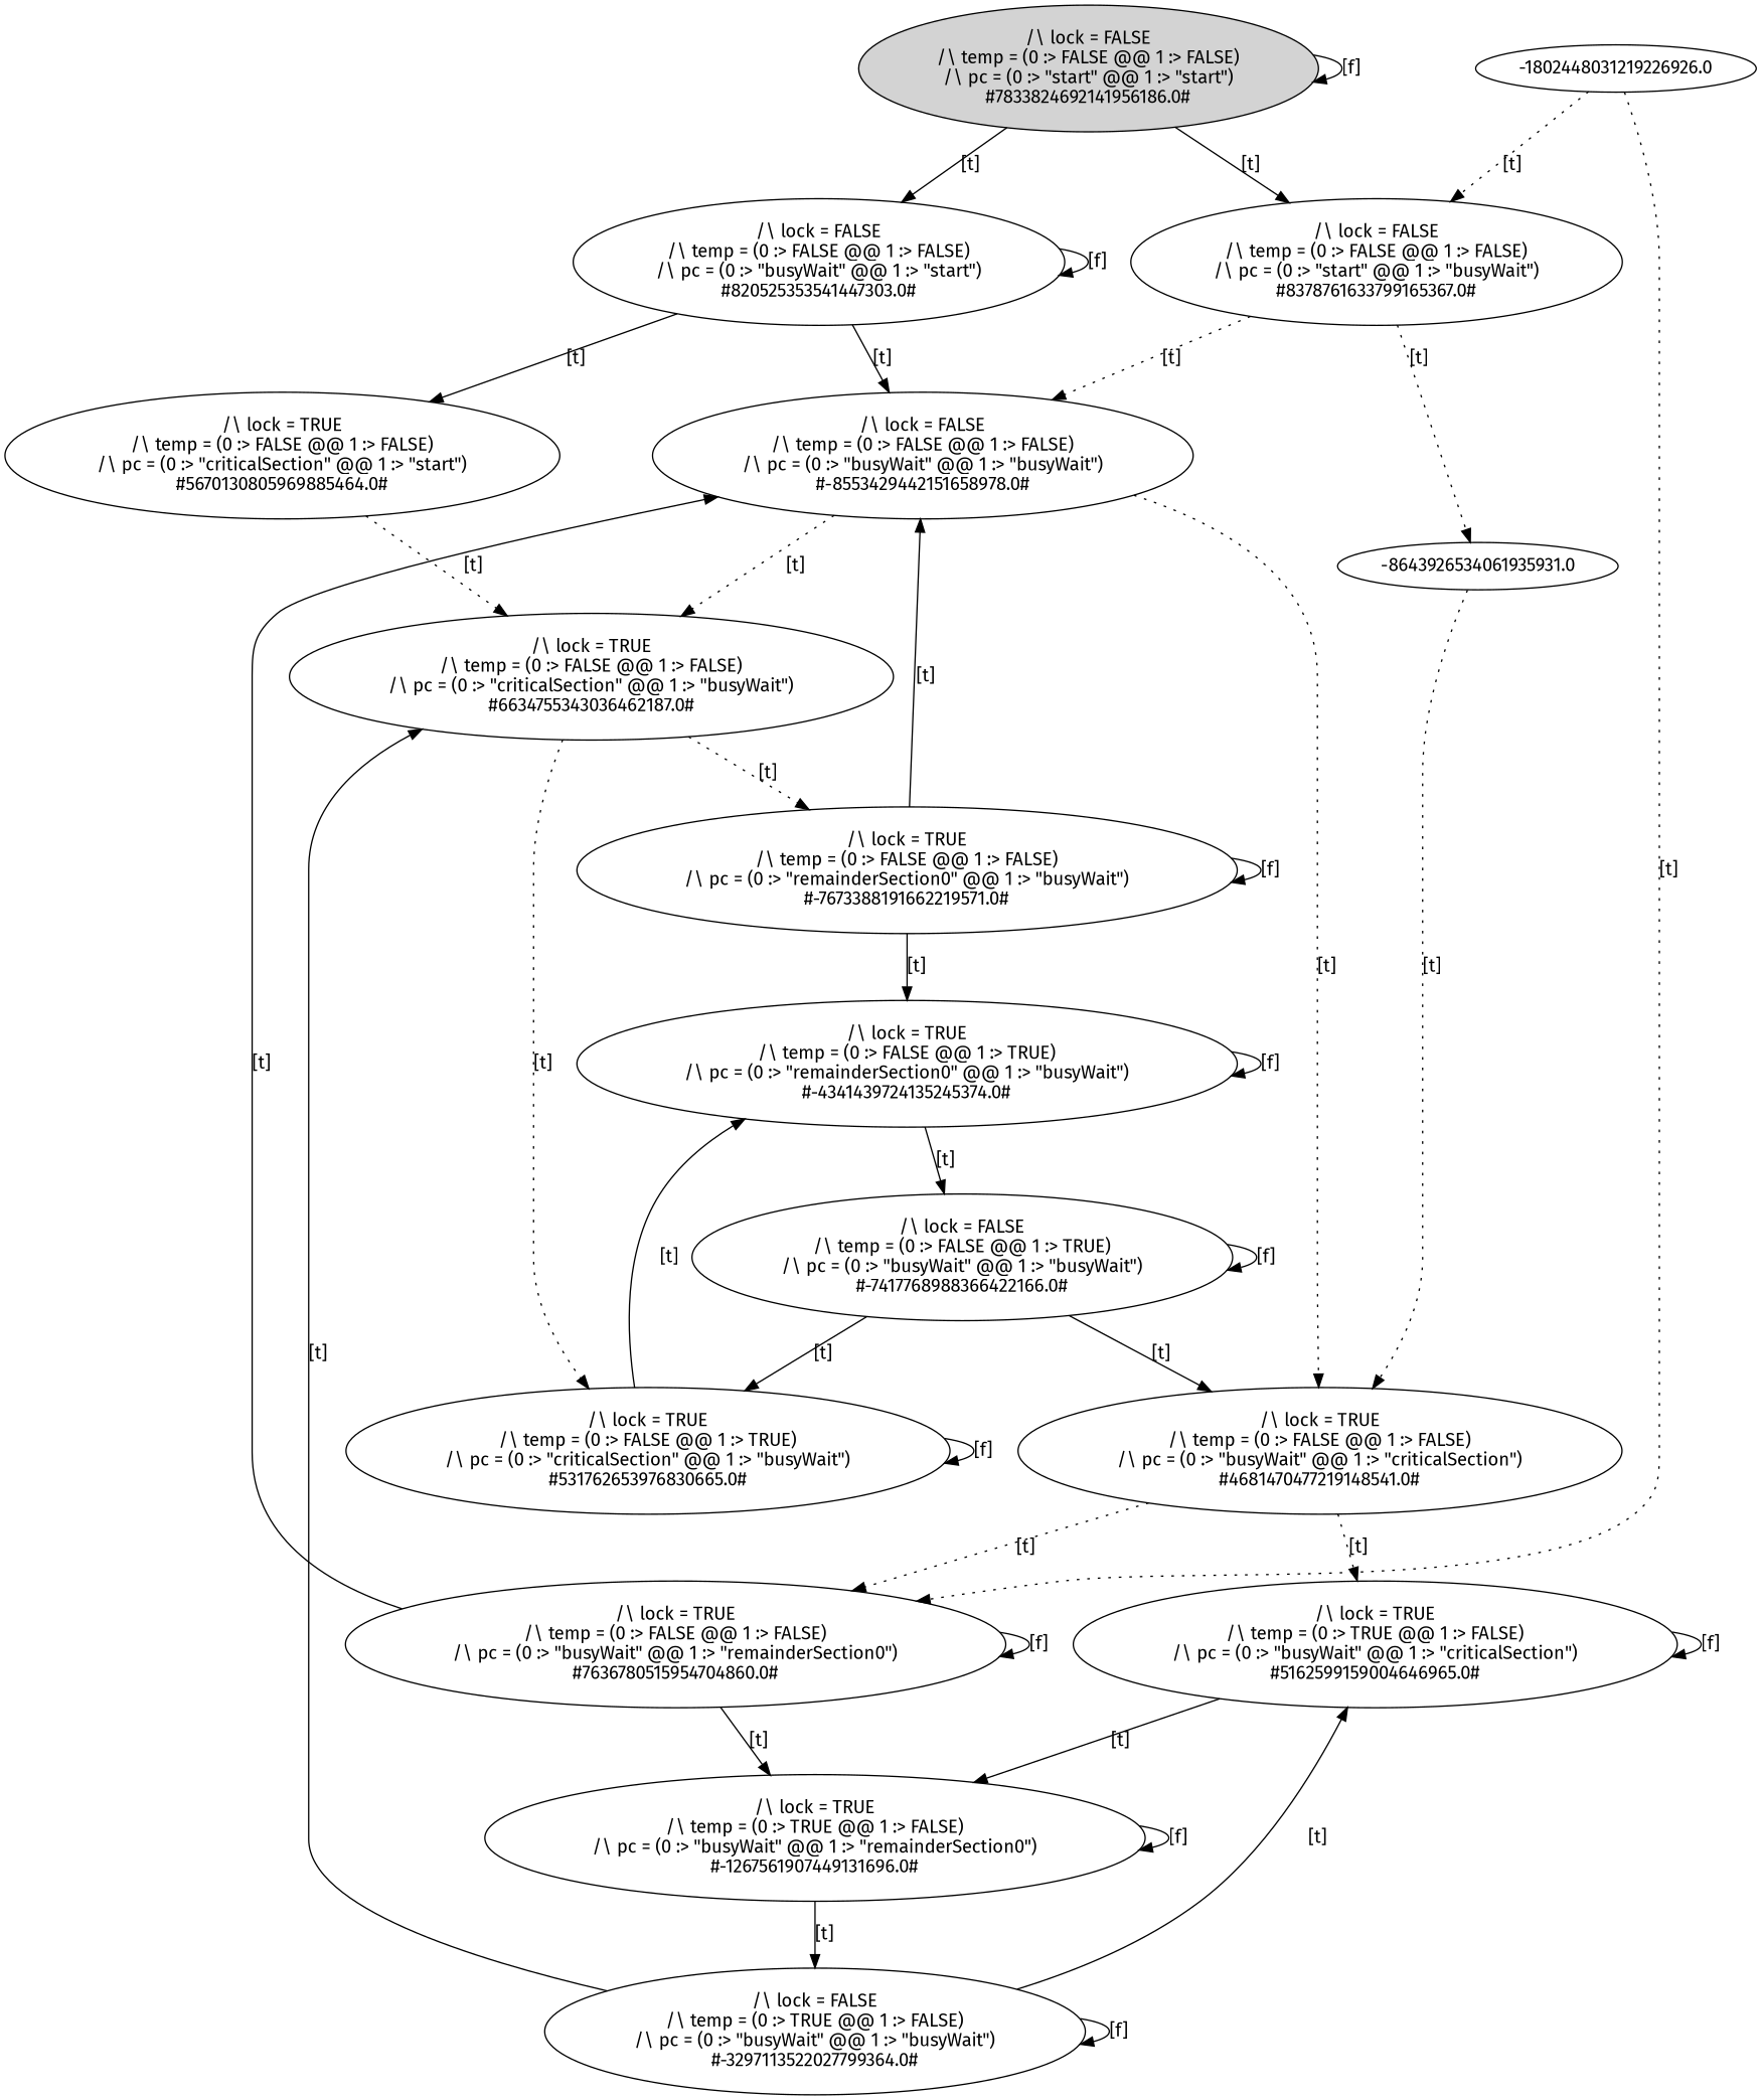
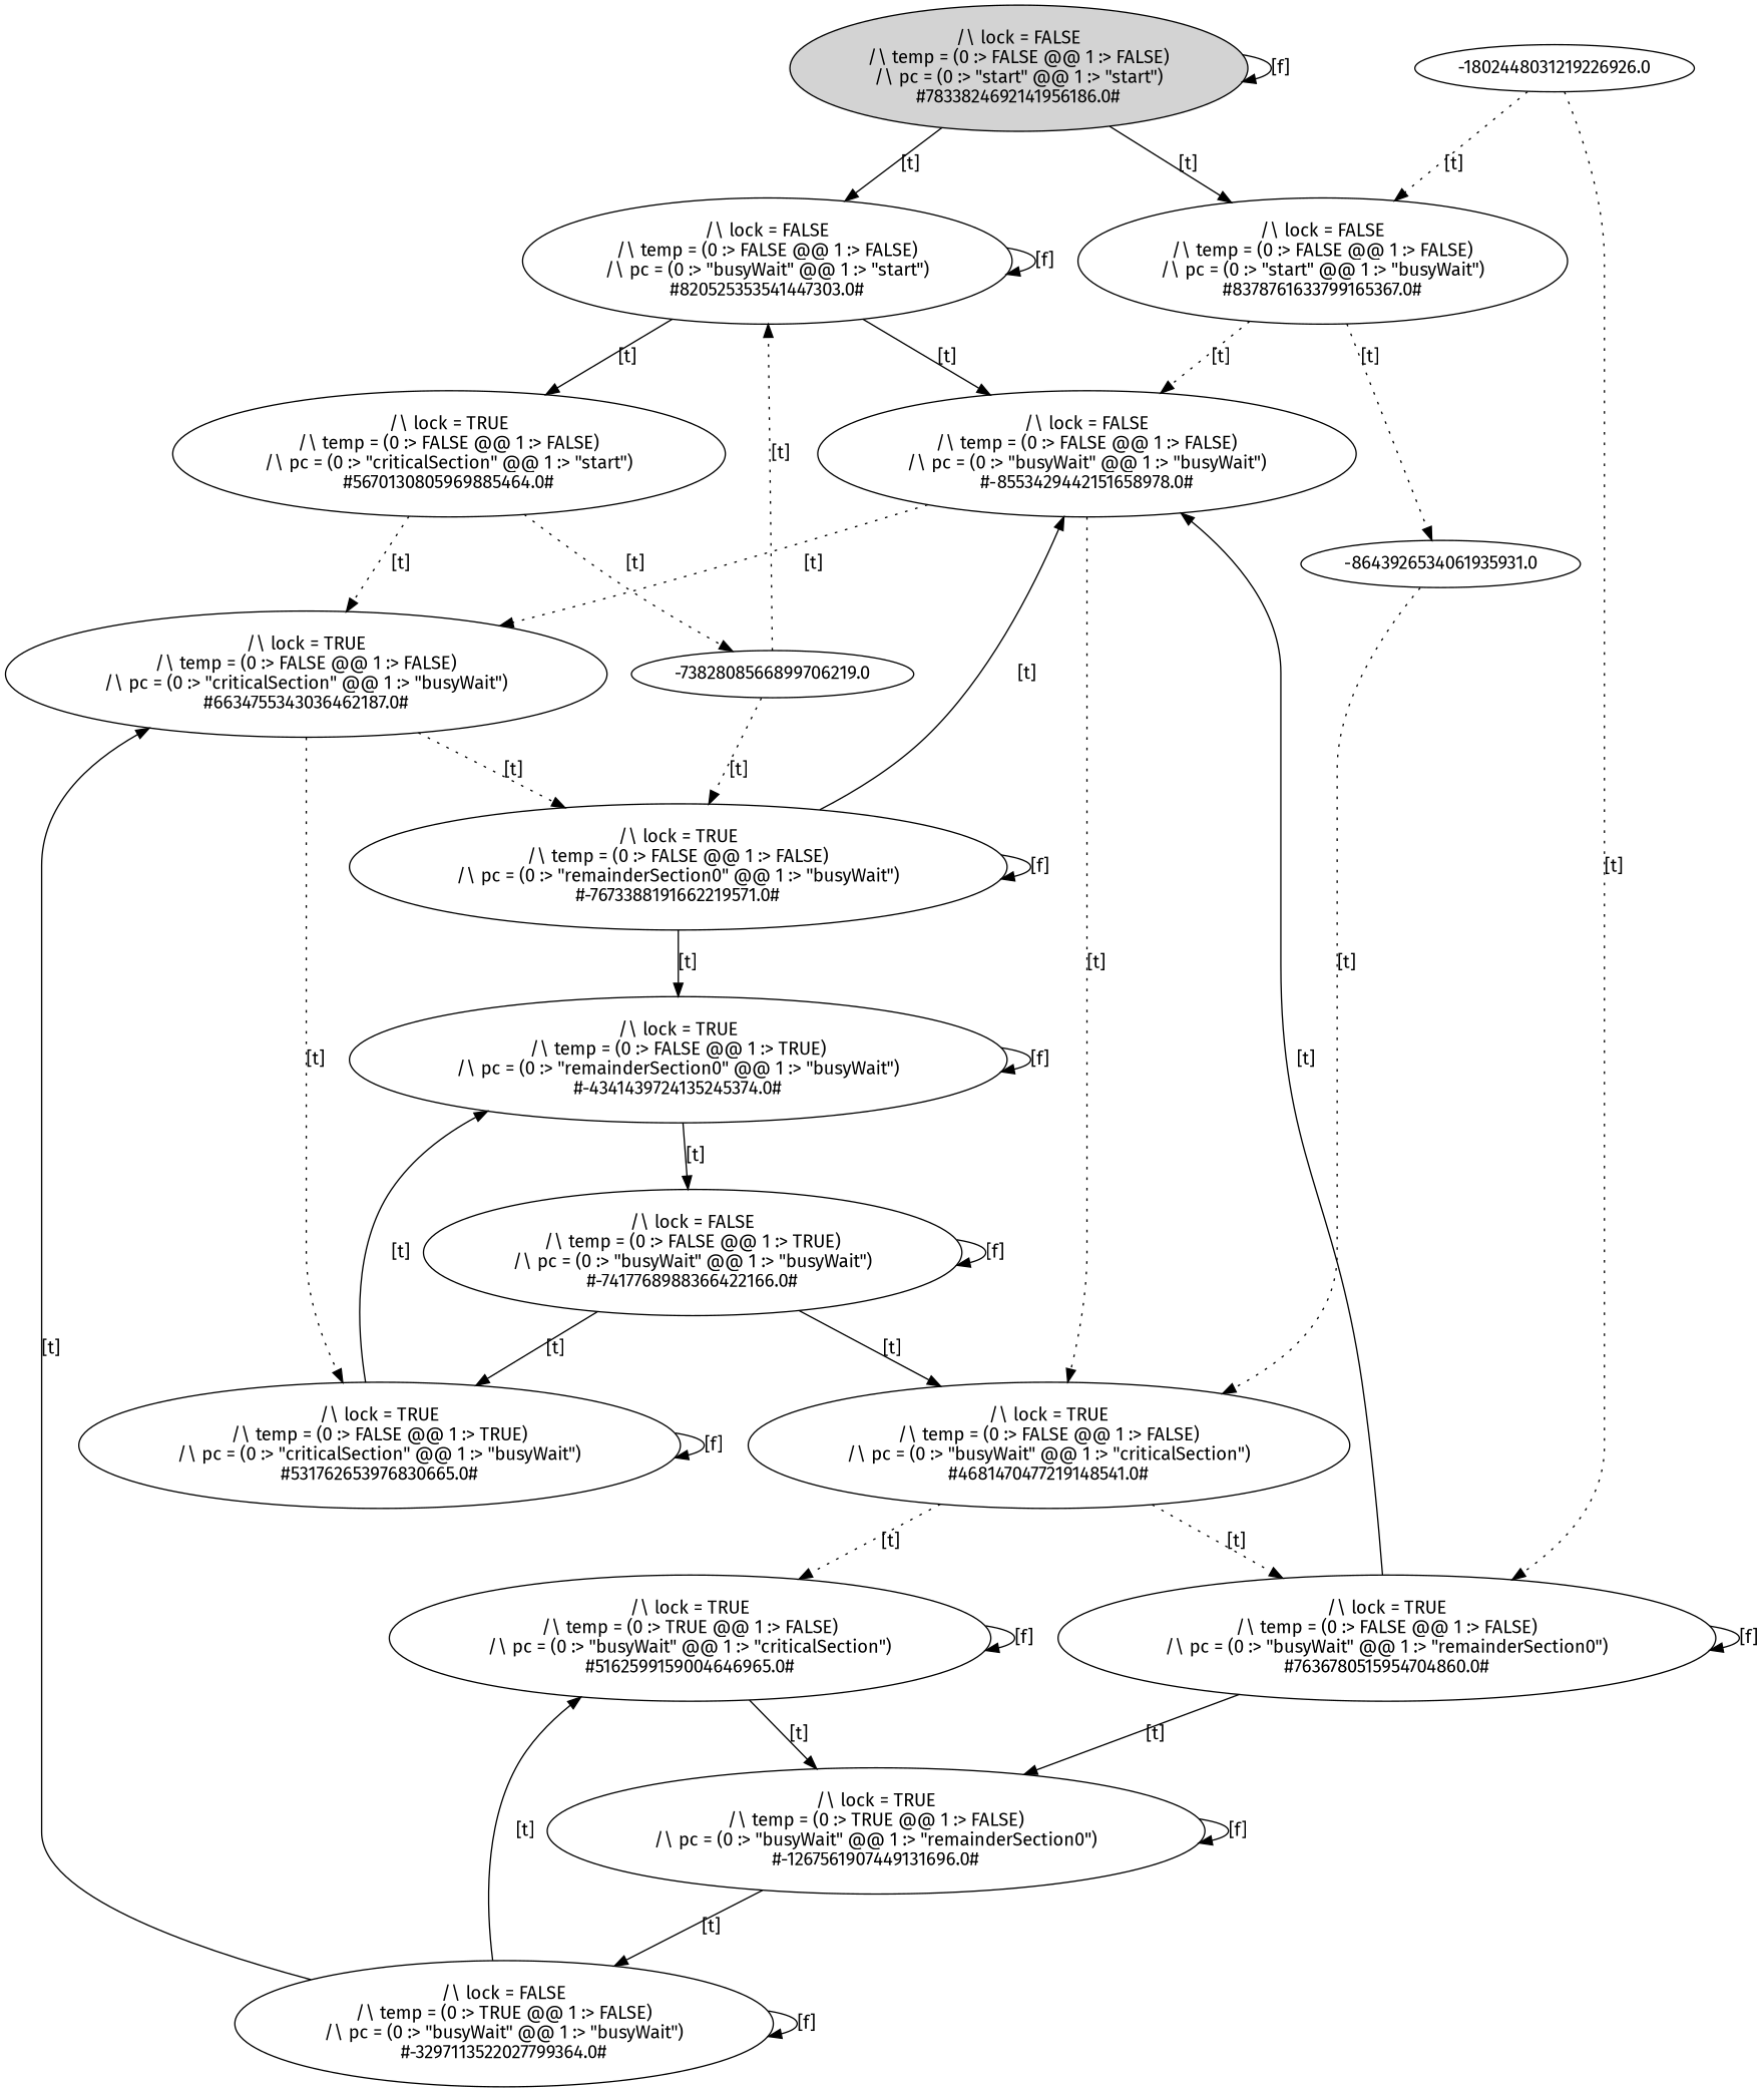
  digraph {
    fontname="Fira Sans"
    node [fontname="Fira Sans"]
    edge [fontname="Fira Sans"]
    n1 [label="/\\ lock = FALSE\n/\\ temp = (0 :> FALSE @@ 1 :> FALSE)\n/\\ pc = (0 :> \"start\" @@ 1 :> \"start\")\n#7833824692141956186.0#" style=filled]
    n2 [label="/\\ lock = FALSE\n/\\ temp = (0 :> FALSE @@ 1 :> FALSE)\n/\\ pc = (0 :> \"busyWait\" @@ 1 :> \"start\")\n#820525353541447303.0#"]
    n3 [label="/\\ lock = FALSE\n/\\ temp = (0 :> FALSE @@ 1 :> FALSE)\n/\\ pc = (0 :> \"start\" @@ 1 :> \"busyWait\")\n#8378761633799165367.0#"]
    n4 [label="/\\ lock = FALSE\n/\\ temp = (0 :> FALSE @@ 1 :> FALSE)\n/\\ pc = (0 :> \"busyWait\" @@ 1 :> \"busyWait\")\n#-8553429442151658978.0#"]
    n5 [label="/\\ lock = TRUE\n/\\ temp = (0 :> FALSE @@ 1 :> FALSE)\n/\\ pc = (0 :> \"criticalSection\" @@ 1 :> \"start\")\n#5670130805969885464.0#"]
    -8643926534061935931.0
    n7 [label="/\\ lock = TRUE\n/\\ temp = (0 :> FALSE @@ 1 :> FALSE)\n/\\ pc = (0 :> \"criticalSection\" @@ 1 :> \"busyWait\")\n#6634755343036462187.0#"]
    n8 [label="/\\ lock = TRUE\n/\\ temp = (0 :> FALSE @@ 1 :> FALSE)\n/\\ pc = (0 :> \"busyWait\" @@ 1 :> \"criticalSection\")\n#4681470477219148541.0#"]
+   -7382808566899706219.0
    n10 [label="/\\ lock = TRUE\n/\\ temp = (0 :> FALSE @@ 1 :> FALSE)\n/\\ pc = (0 :> \"remainderSection0\" @@ 1 :> \"busyWait\")\n#-7673388191662219571.0#"]
    n11 [label="/\\ lock = TRUE\n/\\ temp = (0 :> FALSE @@ 1 :> TRUE)\n/\\ pc = (0 :> \"criticalSection\" @@ 1 :> \"busyWait\")\n#531762653976830665.0#"]
    n12 [label="/\\ lock = TRUE\n/\\ temp = (0 :> TRUE @@ 1 :> FALSE)\n/\\ pc = (0 :> \"busyWait\" @@ 1 :> \"criticalSection\")\n#5162599159004646965.0#"]
    n13 [label="/\\ lock = TRUE\n/\\ temp = (0 :> FALSE @@ 1 :> FALSE)\n/\\ pc = (0 :> \"busyWait\" @@ 1 :> \"remainderSection0\")\n#7636780515954704860.0#"]
    n14 [label="/\\ lock = TRUE\n/\\ temp = (0 :> FALSE @@ 1 :> TRUE)\n/\\ pc = (0 :> \"remainderSection0\" @@ 1 :> \"busyWait\")\n#-4341439724135245374.0#"]
    n15 [label="/\\ lock = FALSE\n/\\ temp = (0 :> FALSE @@ 1 :> TRUE)\n/\\ pc = (0 :> \"busyWait\" @@ 1 :> \"busyWait\")\n#-7417768988366422166.0#"]
    n16 [label="/\\ lock = TRUE\n/\\ temp = (0 :> TRUE @@ 1 :> FALSE)\n/\\ pc = (0 :> \"busyWait\" @@ 1 :> \"remainderSection0\")\n#-1267561907449131696.0#"]
    n17 [label="/\\ lock = FALSE\n/\\ temp = (0 :> TRUE @@ 1 :> FALSE)\n/\\ pc = (0 :> \"busyWait\" @@ 1 :> \"busyWait\")\n#-3297113522027799364.0#"]
    -1802448031219226926.0
    n1 -> n1 [label="[f]"]
    n1 -> n2 [label="[t]"]
    n1 -> n3 [label="[t]"]
    n2 -> n2 [label="[f]"]
    n2 -> n4 [label="[t]"]
    n2 -> n5 [label="[t]"]
    n3 -> n4 [label="[t]" style=dotted]
    n3 -> -8643926534061935931.0 [label="[t]" style=dotted]
    n4 -> n7 [label="[t]" style=dotted]
    n4 -> n8 [label="[t]" style=dotted]
    n5 -> n7 [label="[t]" style=dotted]
+   n5 -> -7382808566899706219.0 [label="[t]" style=dotted]
    -8643926534061935931.0 -> n8 [label="[t]" style=dotted]
    n7 -> n10 [label="[t]" style=dotted]
    n7 -> n11 [label="[t]" style=dotted]
    n8 -> n12 [label="[t]" style=dotted]
    n8 -> n13 [label="[t]" style=dotted]
+   -7382808566899706219.0 -> n2 [label="[t]" style=dotted]
+   -7382808566899706219.0 -> n10 [label="[t]" style=dotted]
    n10 -> n4 [label="[t]"]
    n10 -> n10 [label="[f]"]
    n10 -> n14 [label="[t]"]
    n11 -> n11 [label="[f]"]
    n11 -> n14 [label="[t]"]
    n12 -> n12 [label="[f]"]
    n12 -> n16 [label="[t]"]
    n13 -> n4 [label="[t]"]
    n13 -> n13 [label="[f]"]
    n13 -> n16 [label="[t]"]
    n14 -> n14 [label="[f]"]
    n14 -> n15 [label="[t]"]
    n15 -> n8 [label="[t]"]
    n15 -> n11 [label="[t]"]
    n15 -> n15 [label="[f]"]
    n16 -> n16 [label="[f]"]
    n16 -> n17 [label="[t]"]
    n17 -> n7 [label="[t]"]
    n17 -> n12 [label="[t]"]
    n17 -> n17 [label="[f]"]
    -1802448031219226926.0 -> n3 [label="[t]" style=dotted]
    -1802448031219226926.0 -> n13 [label="[t]" style=dotted]
  }
